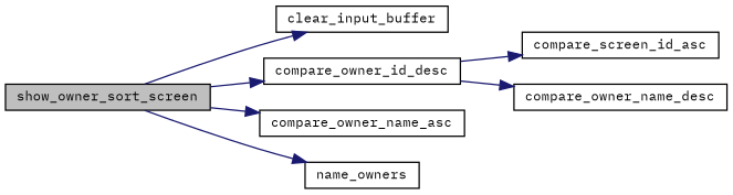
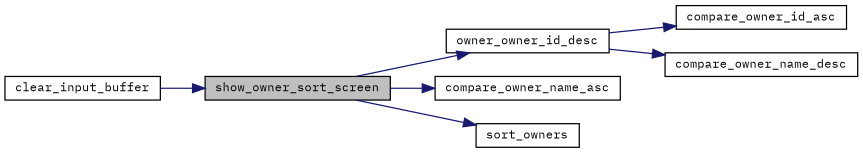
  digraph {
    fontname="IBM Plex Mono"
    rankdir=LR
    node [color=black fillcolor=white fontname="IBM Plex Mono" fontsize=10 shape=record style=filled]
    edge [color=midnightblue fontname="IBM Plex Mono" fontsize=10 labelfontname=Helvetica labelfontsize=10 style=solid]
    n1 [fillcolor=grey75 fontcolor=black height=0.2 label=show_owner_sort_screen width=0.4]
    n2 [height=0.2 label=clear_input_buffer width=0.4]
-   n3 [height=0.2 label=compare_owner_id_desc width=0.4]
+   n3 [height=0.2 label=owner_owner_id_desc width=0.4]
    n4 [height=0.2 label=compare_owner_name_asc width=0.4]
-   n5 [height=0.2 label=name_owners width=0.4]
-   n6 [height=0.2 label=compare_screen_id_asc width=0.4]
+   n5 [height=0.2 label=sort_owners width=0.4]
+   n6 [height=0.2 label=compare_owner_id_asc width=0.4]
    n7 [height=0.2 label=compare_owner_name_desc width=0.4]
-   n1 -> n2
+   n2 -> n1
    n1 -> n3
    n1 -> n4
    n1 -> n5
    n3 -> n6
    n3 -> n7
  }
